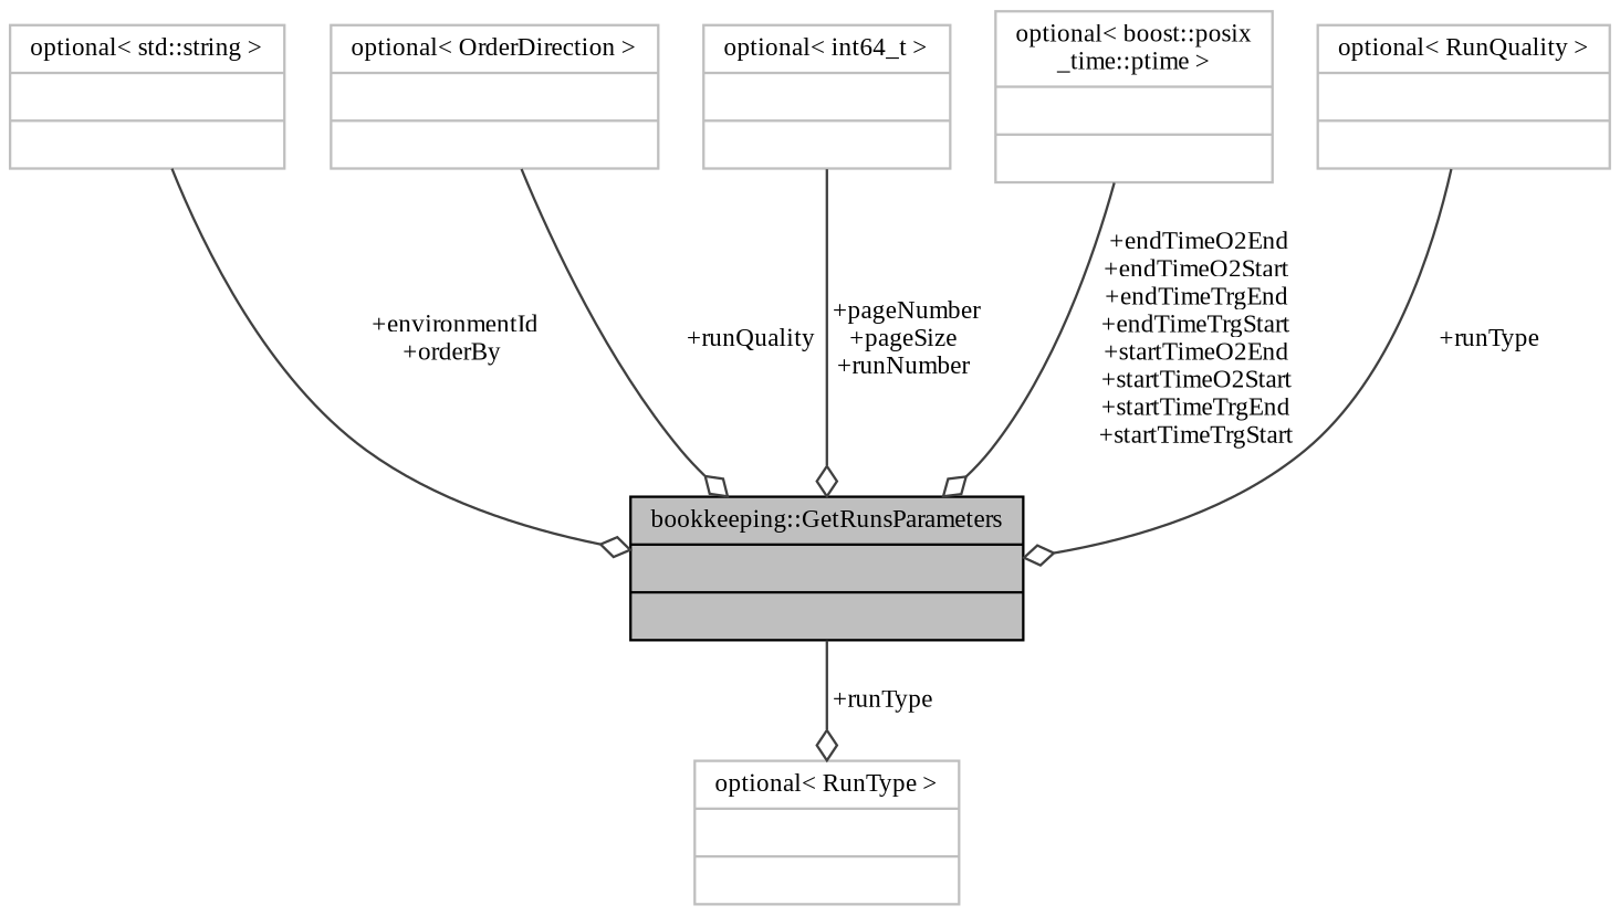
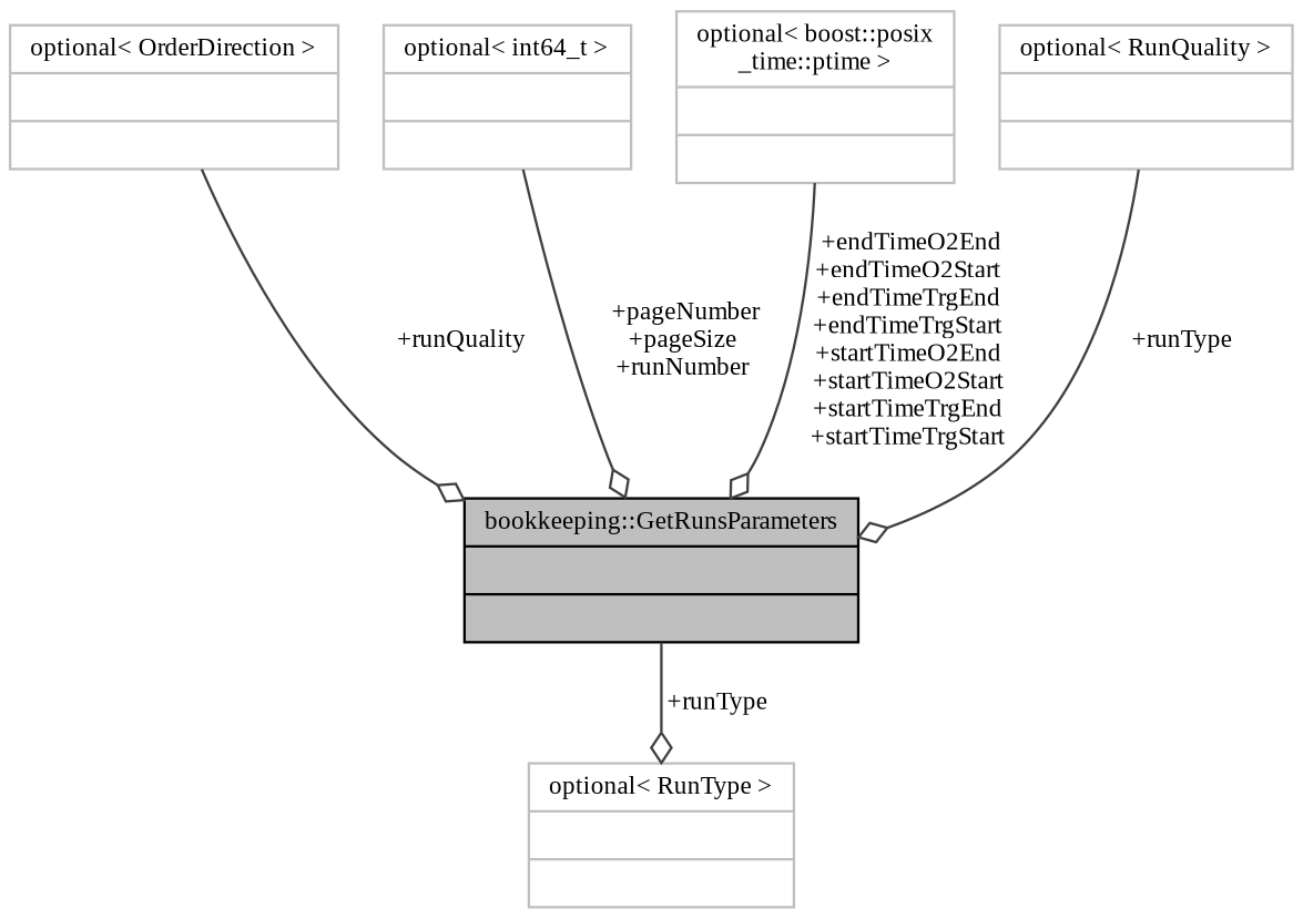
  digraph {
    fontname="Liberation Serif"
    node [color=grey75 fontname="Liberation Serif" fontsize=10 shape=record]
    edge [arrowhead=odiamond color=grey25 fontname="Liberation Serif" fontsize=10 labelfontname=Helvetica labelfontsize=10 style=solid]
    n1 [color=black fillcolor=grey75 fontcolor=black height=0.2 label="{bookkeeping::GetRunsParameters\n||}" style=filled width=0.4]
    n2 [height=0.2 label="{optional\< RunType \>\n||}" width=0.4]
-   n3 [height=0.2 label="{optional\< std::string \>\n||}" width=0.4]
    n4 [height=0.2 label="{optional\< OrderDirection \>\n||}" width=0.4]
    n5 [height=0.2 label="{optional\< int64_t \>\n||}" width=0.4]
    n6 [height=0.2 label="{optional\< boost::posix\l_time::ptime \>\n||}" width=0.4]
    n7 [height=0.2 label="{optional\< RunQuality \>\n||}" width=0.4]
    n1 -> n2 [label=" +runType"]
-   n3 -> n1 [label=" +environmentId\n+orderBy"]
    n4 -> n1 [label=" +runQuality"]
    n5 -> n1 [label=" +pageNumber\n+pageSize\n+runNumber"]
    n6 -> n1 [label=" +endTimeO2End\n+endTimeO2Start\n+endTimeTrgEnd\n+endTimeTrgStart\n+startTimeO2End\n+startTimeO2Start\n+startTimeTrgEnd\n+startTimeTrgStart"]
    n7 -> n1 [label=" +runType"]
  }
